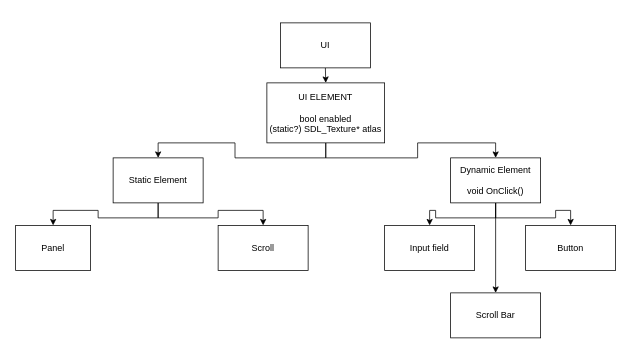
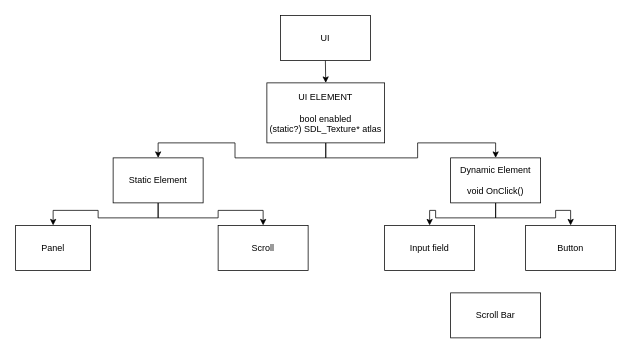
  <mxCell id="0" />
  <mxCell id="1" parent="0" />
  <mxCell id="2" style="edgeStyle=orthogonalEdgeStyle;rounded=0;orthogonalLoop=1;jettySize=auto;html=1;exitX=0.5;exitY=1;exitDx=0;exitDy=0;entryX=0.5;entryY=0;entryDx=0;entryDy=0;" edge="1" parent="1" source="3" target="6"><mxGeometry relative="1" as="geometry" /></mxCell>
- <mxCell id="3" value="UI" style="rounded=0;whiteSpace=wrap;html=1;" vertex="1" parent="1"><mxGeometry x="373" y="30" width="120" height="60" as="geometry" /></mxCell>
+ <mxCell id="3" value="UI" style="rounded=0;whiteSpace=wrap;html=1;" vertex="1" parent="1"><mxGeometry x="373" y="20" width="120" height="60" as="geometry" /></mxCell>
  <mxCell id="4" style="edgeStyle=orthogonalEdgeStyle;rounded=0;orthogonalLoop=1;jettySize=auto;html=1;exitX=0.5;exitY=1;exitDx=0;exitDy=0;entryX=0.5;entryY=0;entryDx=0;entryDy=0;" edge="1" parent="1" source="6" target="9"><mxGeometry relative="1" as="geometry" /></mxCell>
  <mxCell id="5" style="edgeStyle=orthogonalEdgeStyle;rounded=0;orthogonalLoop=1;jettySize=auto;html=1;exitX=0.5;exitY=1;exitDx=0;exitDy=0;entryX=0.5;entryY=0;entryDx=0;entryDy=0;" edge="1" parent="1" source="6" target="13"><mxGeometry relative="1" as="geometry" /></mxCell>
  <mxCell id="6" value="UI ELEMENT&lt;br&gt;&lt;br&gt;bool enabled&lt;br&gt;(static?) SDL_Texture* atlas" style="rounded=0;whiteSpace=wrap;html=1;" vertex="1" parent="1"><mxGeometry x="355" y="110" width="157" height="80" as="geometry" /></mxCell>
  <mxCell id="7" style="edgeStyle=orthogonalEdgeStyle;rounded=0;orthogonalLoop=1;jettySize=auto;html=1;exitX=0.5;exitY=1;exitDx=0;exitDy=0;entryX=0.5;entryY=0;entryDx=0;entryDy=0;" edge="1" parent="1" source="9" target="15"><mxGeometry relative="1" as="geometry" /></mxCell>
  <mxCell id="8" style="edgeStyle=orthogonalEdgeStyle;rounded=0;orthogonalLoop=1;jettySize=auto;html=1;exitX=0.5;exitY=1;exitDx=0;exitDy=0;entryX=0.5;entryY=0;entryDx=0;entryDy=0;" edge="1" parent="1" source="9" target="17"><mxGeometry relative="1" as="geometry" /></mxCell>
  <mxCell id="9" value="Static Element" style="rounded=0;whiteSpace=wrap;html=1;" vertex="1" parent="1"><mxGeometry x="150" y="210" width="120" height="60" as="geometry" /></mxCell>
  <mxCell id="10" style="edgeStyle=orthogonalEdgeStyle;rounded=0;orthogonalLoop=1;jettySize=auto;html=1;exitX=0.5;exitY=1;exitDx=0;exitDy=0;entryX=0.5;entryY=0;entryDx=0;entryDy=0;" edge="1" parent="1" source="13" target="16"><mxGeometry relative="1" as="geometry" /></mxCell>
  <mxCell id="11" style="edgeStyle=orthogonalEdgeStyle;rounded=0;orthogonalLoop=1;jettySize=auto;html=1;exitX=0.5;exitY=1;exitDx=0;exitDy=0;entryX=0.5;entryY=0;entryDx=0;entryDy=0;" edge="1" parent="1" source="13" target="14"><mxGeometry relative="1" as="geometry" /></mxCell>
- <mxCell id="12" style="edgeStyle=orthogonalEdgeStyle;rounded=0;orthogonalLoop=1;jettySize=auto;html=1;exitX=0.5;exitY=1;exitDx=0;exitDy=0;entryX=0.5;entryY=0;entryDx=0;entryDy=0;" edge="1" parent="1" source="13" target="18"><mxGeometry relative="1" as="geometry" /></mxCell>
  <mxCell id="13" value="Dynamic Element&lt;br&gt;&lt;br&gt;void OnClick()" style="rounded=0;whiteSpace=wrap;html=1;" vertex="1" parent="1"><mxGeometry x="600" y="210" width="120" height="60" as="geometry" /></mxCell>
  <mxCell id="14" value="Button" style="rounded=0;whiteSpace=wrap;html=1;" vertex="1" parent="1"><mxGeometry x="700" y="300" width="120" height="60" as="geometry" /></mxCell>
  <mxCell id="15" value="Panel" style="rounded=0;whiteSpace=wrap;html=1;" vertex="1" parent="1"><mxGeometry x="20" y="300" width="100" height="60" as="geometry" /></mxCell>
  <mxCell id="16" value="Input field" style="rounded=0;whiteSpace=wrap;html=1;" vertex="1" parent="1"><mxGeometry x="512" y="300" width="120" height="60" as="geometry" /></mxCell>
  <mxCell id="17" value="Scroll" style="rounded=0;whiteSpace=wrap;html=1;" vertex="1" parent="1"><mxGeometry x="290" y="300" width="120" height="60" as="geometry" /></mxCell>
  <mxCell id="18" value="Scroll Bar" style="rounded=0;whiteSpace=wrap;html=1;" vertex="1" parent="1"><mxGeometry x="600" y="390" width="120" height="60" as="geometry" /></mxCell>
